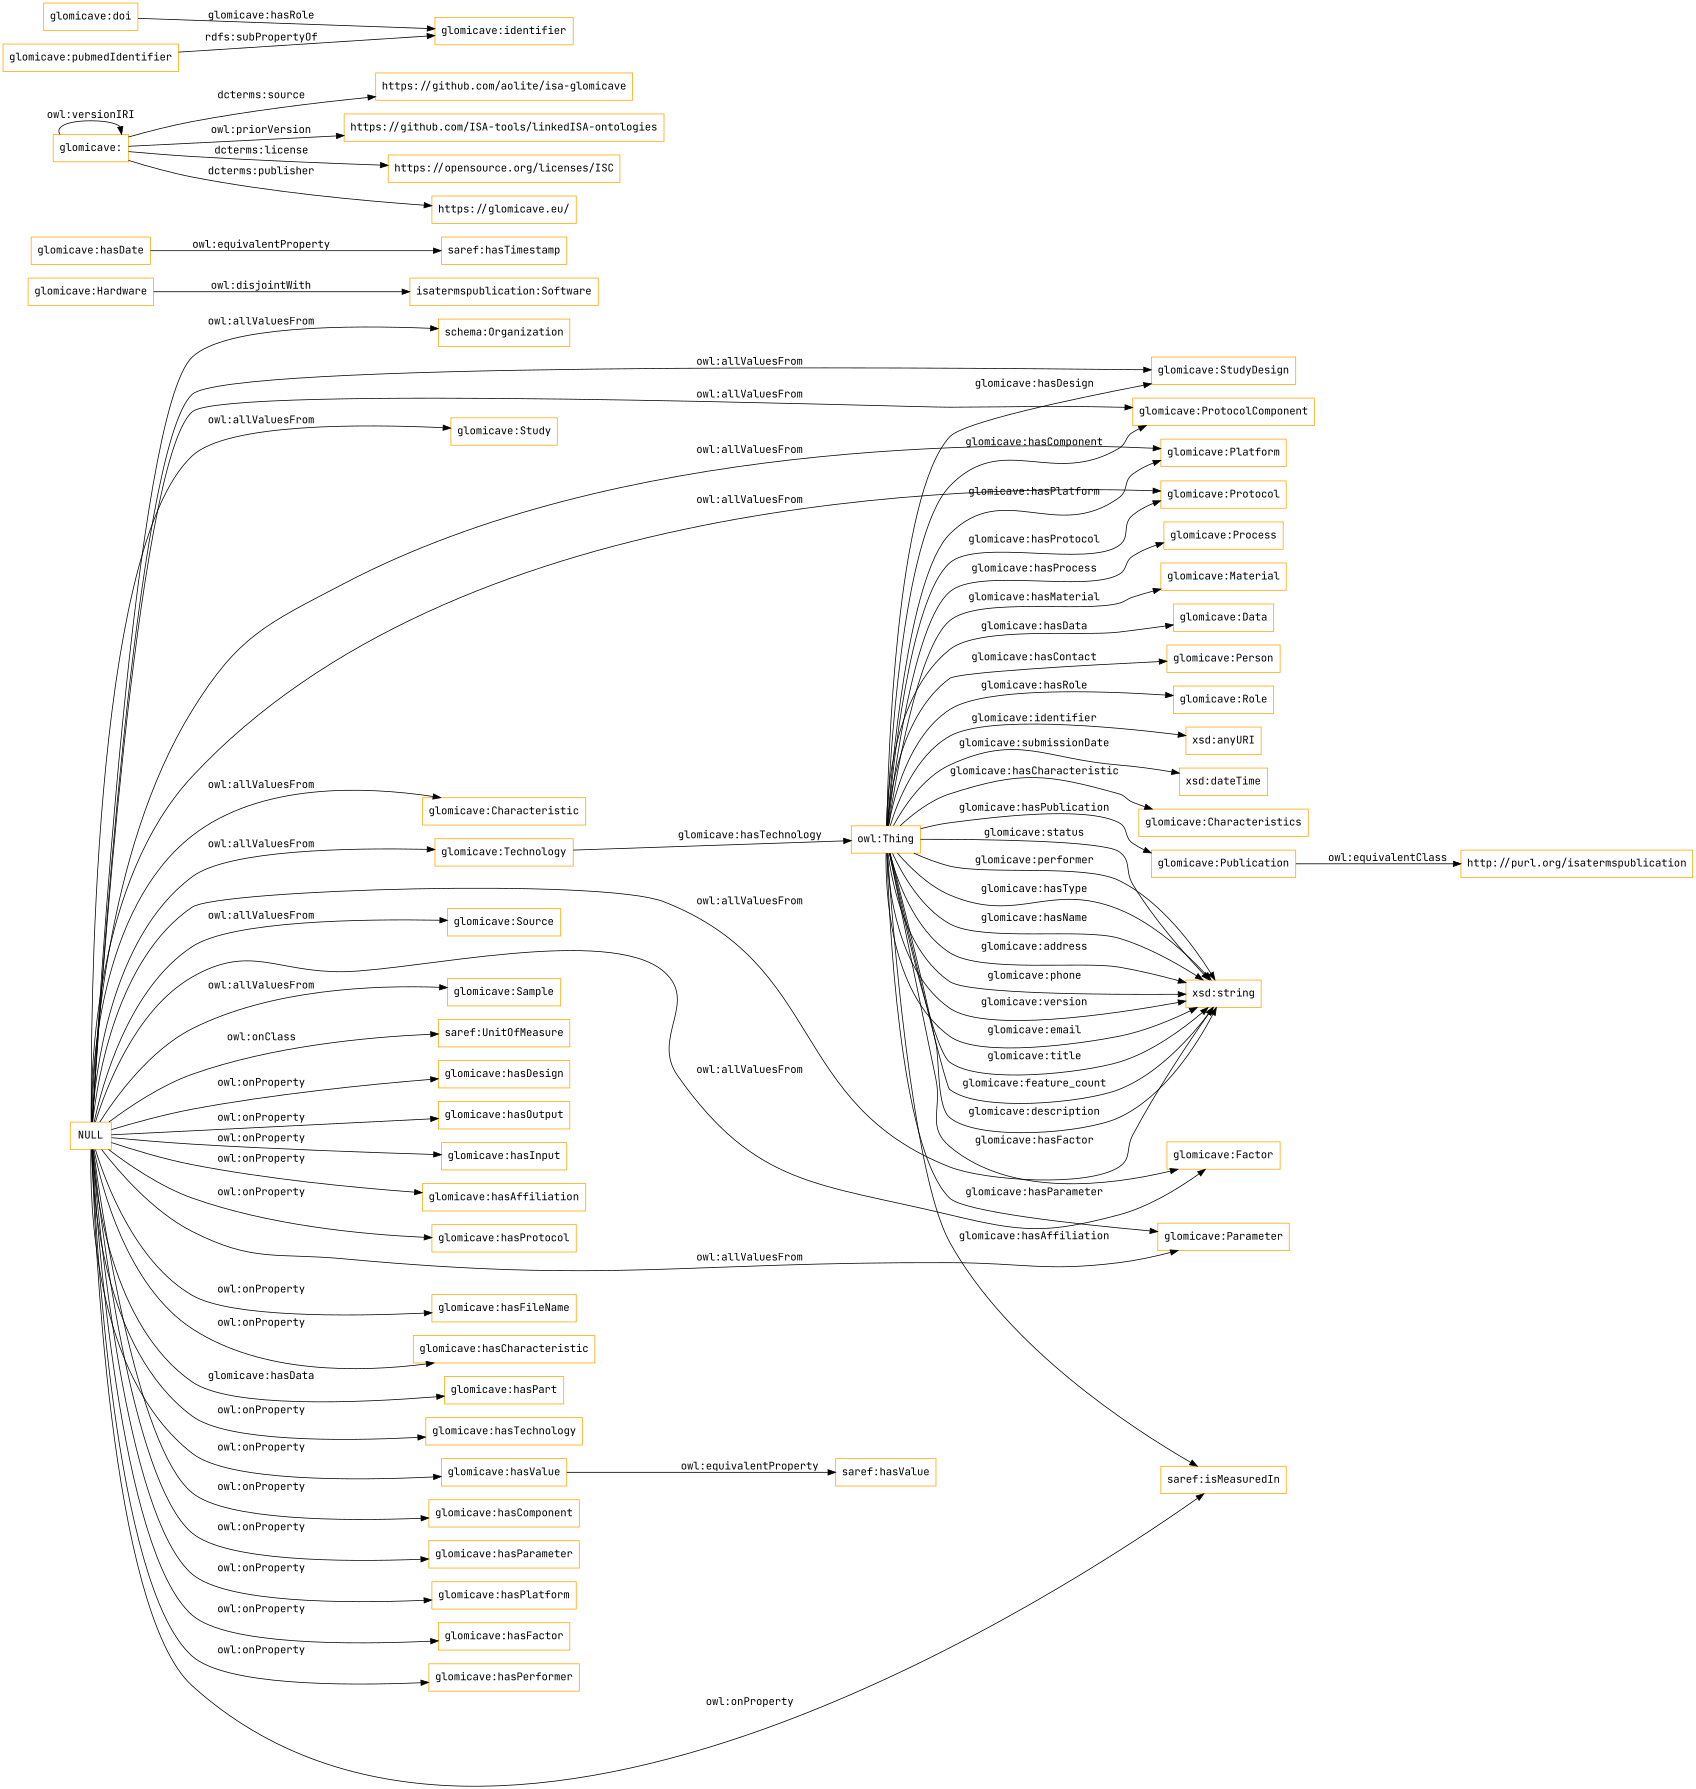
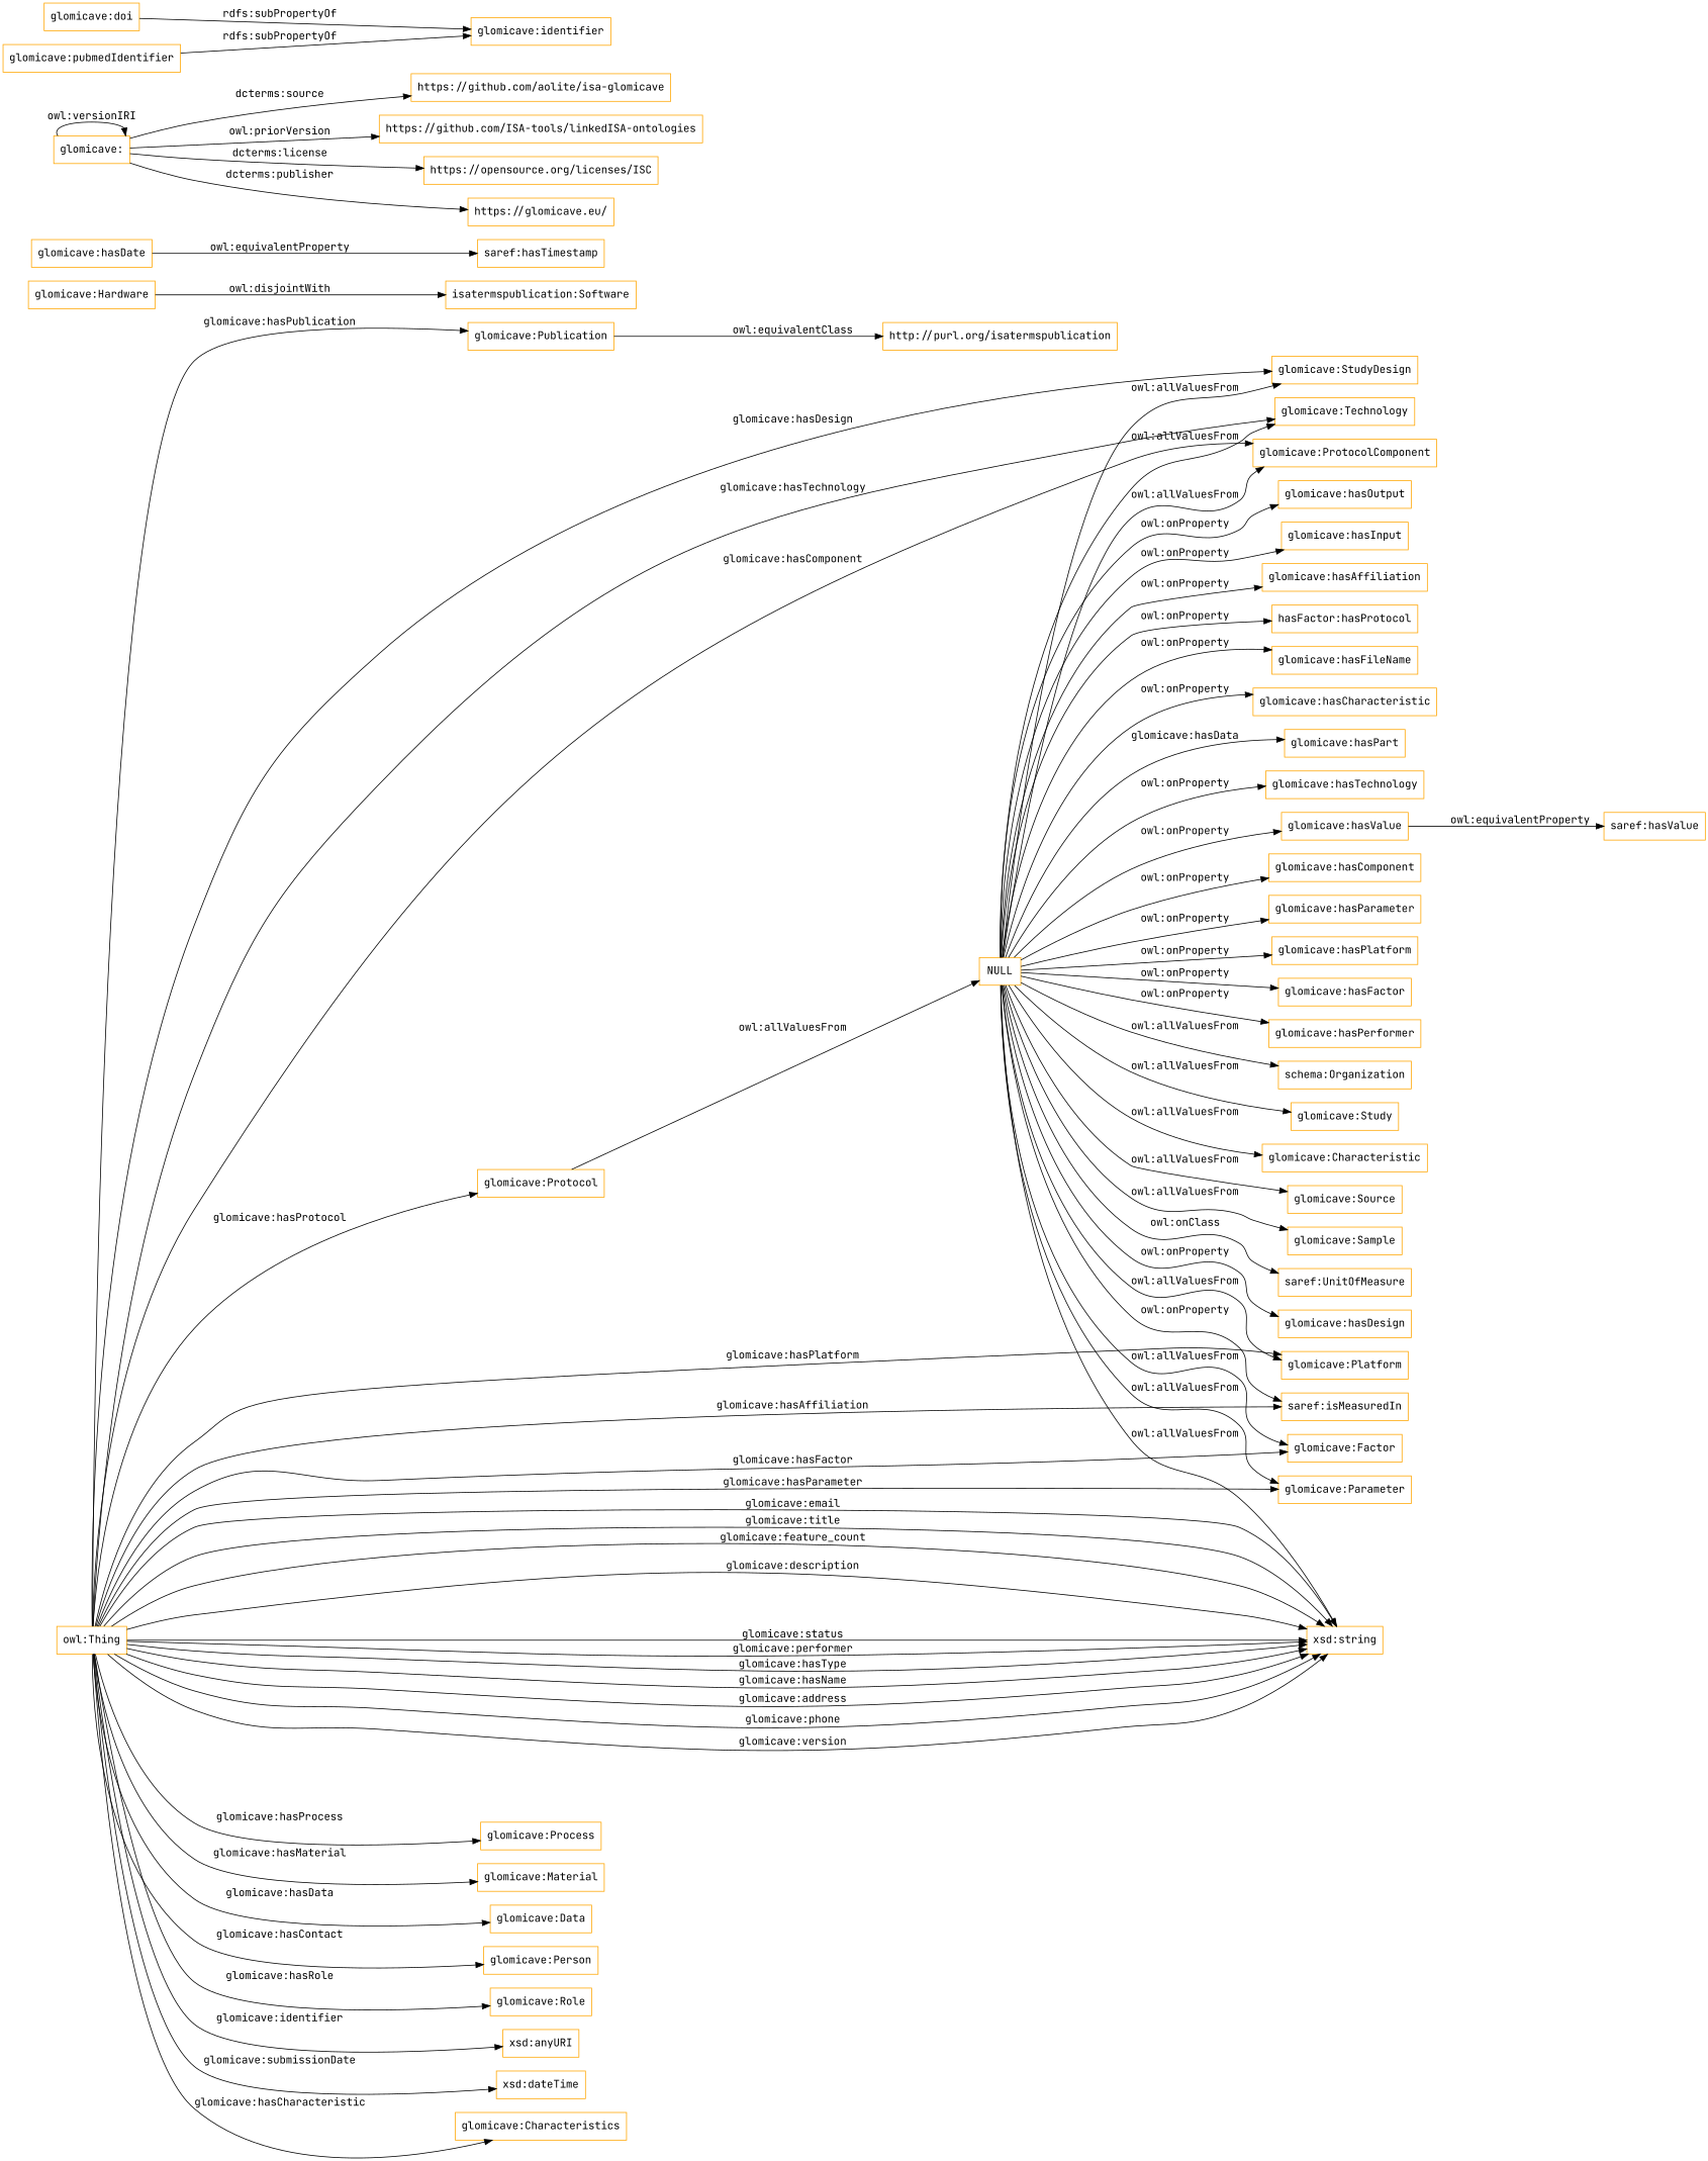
  digraph {
    fontname="JetBrains Mono"
    rankdir=LR
    node [color=orange fontname="JetBrains Mono" shape=rectangle]
    edge [fontname="JetBrains Mono"]
    "glomicave:Publication"
    "http://purl.org/isatermspublication"
    n3 [label="isatermspublication:Software"]
    "glomicave:Hardware"
    NULL
    "schema:Organization"
    "glomicave:StudyDesign"
    "glomicave:Technology"
    "glomicave:Study"
    "glomicave:ProtocolComponent"
    "glomicave:Platform"
    "glomicave:Characteristic"
    "glomicave:Protocol"
    "glomicave:Factor"
    "glomicave:Source"
    "glomicave:Parameter"
    "glomicave:Sample"
    "saref:UnitOfMeasure"
    "glomicave:hasDesign"
    "glomicave:hasOutput"
    "glomicave:hasInput"
    "glomicave:hasAffiliation"
-   "glomicave:hasProtocol"
+   "glomicave:hasProtocol" [label="hasFactor:hasProtocol"]
    "saref:isMeasuredIn"
    "glomicave:hasFileName"
    "glomicave:hasCharacteristic"
    "glomicave:hasPart"
    "glomicave:hasTechnology"
    "glomicave:hasValue"
    "glomicave:hasComponent"
    "glomicave:hasParameter"
    "glomicave:hasPlatform"
    "glomicave:hasFactor"
    "glomicave:hasPerformer"
    "xsd:string"
    "saref:hasValue"
    "glomicave:hasDate"
    "saref:hasTimestamp"
    "glomicave:"
    "https://github.com/aolite/isa-glomicave"
    "https://github.com/ISA-tools/linkedISA-ontologies"
    "https://opensource.org/licenses/ISC"
    "https://glomicave.eu/"
    "glomicave:doi"
    "glomicave:identifier"
    "glomicave:pubmedIdentifier"
    "owl:Thing"
    "glomicave:Process"
    "glomicave:Material"
    "glomicave:Data"
    "glomicave:Person"
    "glomicave:Role"
    "xsd:anyURI"
    "xsd:dateTime"
    "glomicave:Characteristics"
    "glomicave:Publication" -> "http://purl.org/isatermspublication" [label="owl:equivalentClass"]
    "glomicave:Hardware" -> n3 [label="owl:disjointWith"]
    NULL -> "schema:Organization" [label="owl:allValuesFrom"]
    NULL -> "glomicave:StudyDesign" [label="owl:allValuesFrom"]
    NULL -> "glomicave:Technology" [label="owl:allValuesFrom"]
    NULL -> "glomicave:Study" [label="owl:allValuesFrom"]
    NULL -> "glomicave:ProtocolComponent" [label="owl:allValuesFrom"]
    NULL -> "glomicave:Platform" [label="owl:allValuesFrom"]
    NULL -> "glomicave:Characteristic" [label="owl:allValuesFrom"]
-   NULL -> "glomicave:Protocol" [label="owl:allValuesFrom"]
+   "glomicave:Protocol" -> NULL [label="owl:allValuesFrom"]
    NULL -> "glomicave:Factor" [label="owl:allValuesFrom"]
    NULL -> "glomicave:Source" [label="owl:allValuesFrom"]
    NULL -> "glomicave:Parameter" [label="owl:allValuesFrom"]
    NULL -> "glomicave:Sample" [label="owl:allValuesFrom"]
    NULL -> "saref:UnitOfMeasure" [label="owl:onClass"]
    NULL -> "glomicave:hasDesign" [label="owl:onProperty"]
    NULL -> "glomicave:hasOutput" [label="owl:onProperty"]
    NULL -> "glomicave:hasInput" [label="owl:onProperty"]
    NULL -> "glomicave:hasAffiliation" [label="owl:onProperty"]
    NULL -> "glomicave:hasProtocol" [label="owl:onProperty"]
    NULL -> "saref:isMeasuredIn" [label="owl:onProperty"]
    NULL -> "glomicave:hasFileName" [label="owl:onProperty"]
    NULL -> "glomicave:hasCharacteristic" [label="owl:onProperty"]
    NULL -> "glomicave:hasPart" [label="glomicave:hasData"]
    NULL -> "glomicave:hasTechnology" [label="owl:onProperty"]
    NULL -> "glomicave:hasValue" [label="owl:onProperty"]
    NULL -> "glomicave:hasComponent" [label="owl:onProperty"]
    NULL -> "glomicave:hasParameter" [label="owl:onProperty"]
    NULL -> "glomicave:hasPlatform" [label="owl:onProperty"]
    NULL -> "glomicave:hasFactor" [label="owl:onProperty"]
    NULL -> "glomicave:hasPerformer" [label="owl:onProperty"]
    NULL -> "xsd:string" [label="owl:allValuesFrom"]
    "glomicave:hasValue" -> "saref:hasValue" [label="owl:equivalentProperty"]
    "glomicave:hasDate" -> "saref:hasTimestamp" [label="owl:equivalentProperty"]
    "glomicave:" -> "glomicave:" [label="owl:versionIRI"]
    "glomicave:" -> "https://github.com/aolite/isa-glomicave" [label="dcterms:source"]
    "glomicave:" -> "https://github.com/ISA-tools/linkedISA-ontologies" [label="owl:priorVersion"]
    "glomicave:" -> "https://opensource.org/licenses/ISC" [label="dcterms:license"]
    "glomicave:" -> "https://glomicave.eu/" [label="dcterms:publisher"]
-   "glomicave:doi" -> "glomicave:identifier" [label="glomicave:hasRole"]
+   "glomicave:doi" -> "glomicave:identifier" [label="rdfs:subPropertyOf"]
    "glomicave:pubmedIdentifier" -> "glomicave:identifier" [label="rdfs:subPropertyOf"]
    "owl:Thing" -> "glomicave:Publication" [label="glomicave:hasPublication"]
    "owl:Thing" -> "glomicave:StudyDesign" [label="glomicave:hasDesign"]
-   "glomicave:Technology" -> "owl:Thing" [label="glomicave:hasTechnology"]
+   "owl:Thing" -> "glomicave:Technology" [label="glomicave:hasTechnology"]
    "owl:Thing" -> "glomicave:ProtocolComponent" [label="glomicave:hasComponent"]
    "owl:Thing" -> "glomicave:Platform" [label="glomicave:hasPlatform"]
    "owl:Thing" -> "glomicave:Protocol" [label="glomicave:hasProtocol"]
    "owl:Thing" -> "glomicave:Factor" [label="glomicave:hasFactor"]
    "owl:Thing" -> "glomicave:Parameter" [label="glomicave:hasParameter"]
    "owl:Thing" -> "saref:isMeasuredIn" [label="glomicave:hasAffiliation"]
    "owl:Thing" -> "xsd:string" [label="glomicave:email"]
    "owl:Thing" -> "xsd:string" [label="glomicave:title"]
    "owl:Thing" -> "xsd:string" [label="glomicave:feature_count"]
    "owl:Thing" -> "xsd:string" [label="glomicave:description"]
    "owl:Thing" -> "xsd:string" [label="glomicave:status"]
    "owl:Thing" -> "xsd:string" [label="glomicave:performer"]
    "owl:Thing" -> "xsd:string" [label="glomicave:hasType"]
    "owl:Thing" -> "xsd:string" [label="glomicave:hasName"]
    "owl:Thing" -> "xsd:string" [label="glomicave:address"]
    "owl:Thing" -> "xsd:string" [label="glomicave:phone"]
    "owl:Thing" -> "xsd:string" [label="glomicave:version"]
    "owl:Thing" -> "glomicave:Process" [label="glomicave:hasProcess"]
    "owl:Thing" -> "glomicave:Material" [label="glomicave:hasMaterial"]
    "owl:Thing" -> "glomicave:Data" [label="glomicave:hasData"]
    "owl:Thing" -> "glomicave:Person" [label="glomicave:hasContact"]
    "owl:Thing" -> "glomicave:Role" [label="glomicave:hasRole"]
    "owl:Thing" -> "xsd:anyURI" [label="glomicave:identifier"]
    "owl:Thing" -> "xsd:dateTime" [label="glomicave:submissionDate"]
    "owl:Thing" -> "glomicave:Characteristics" [label="glomicave:hasCharacteristic"]
  }
